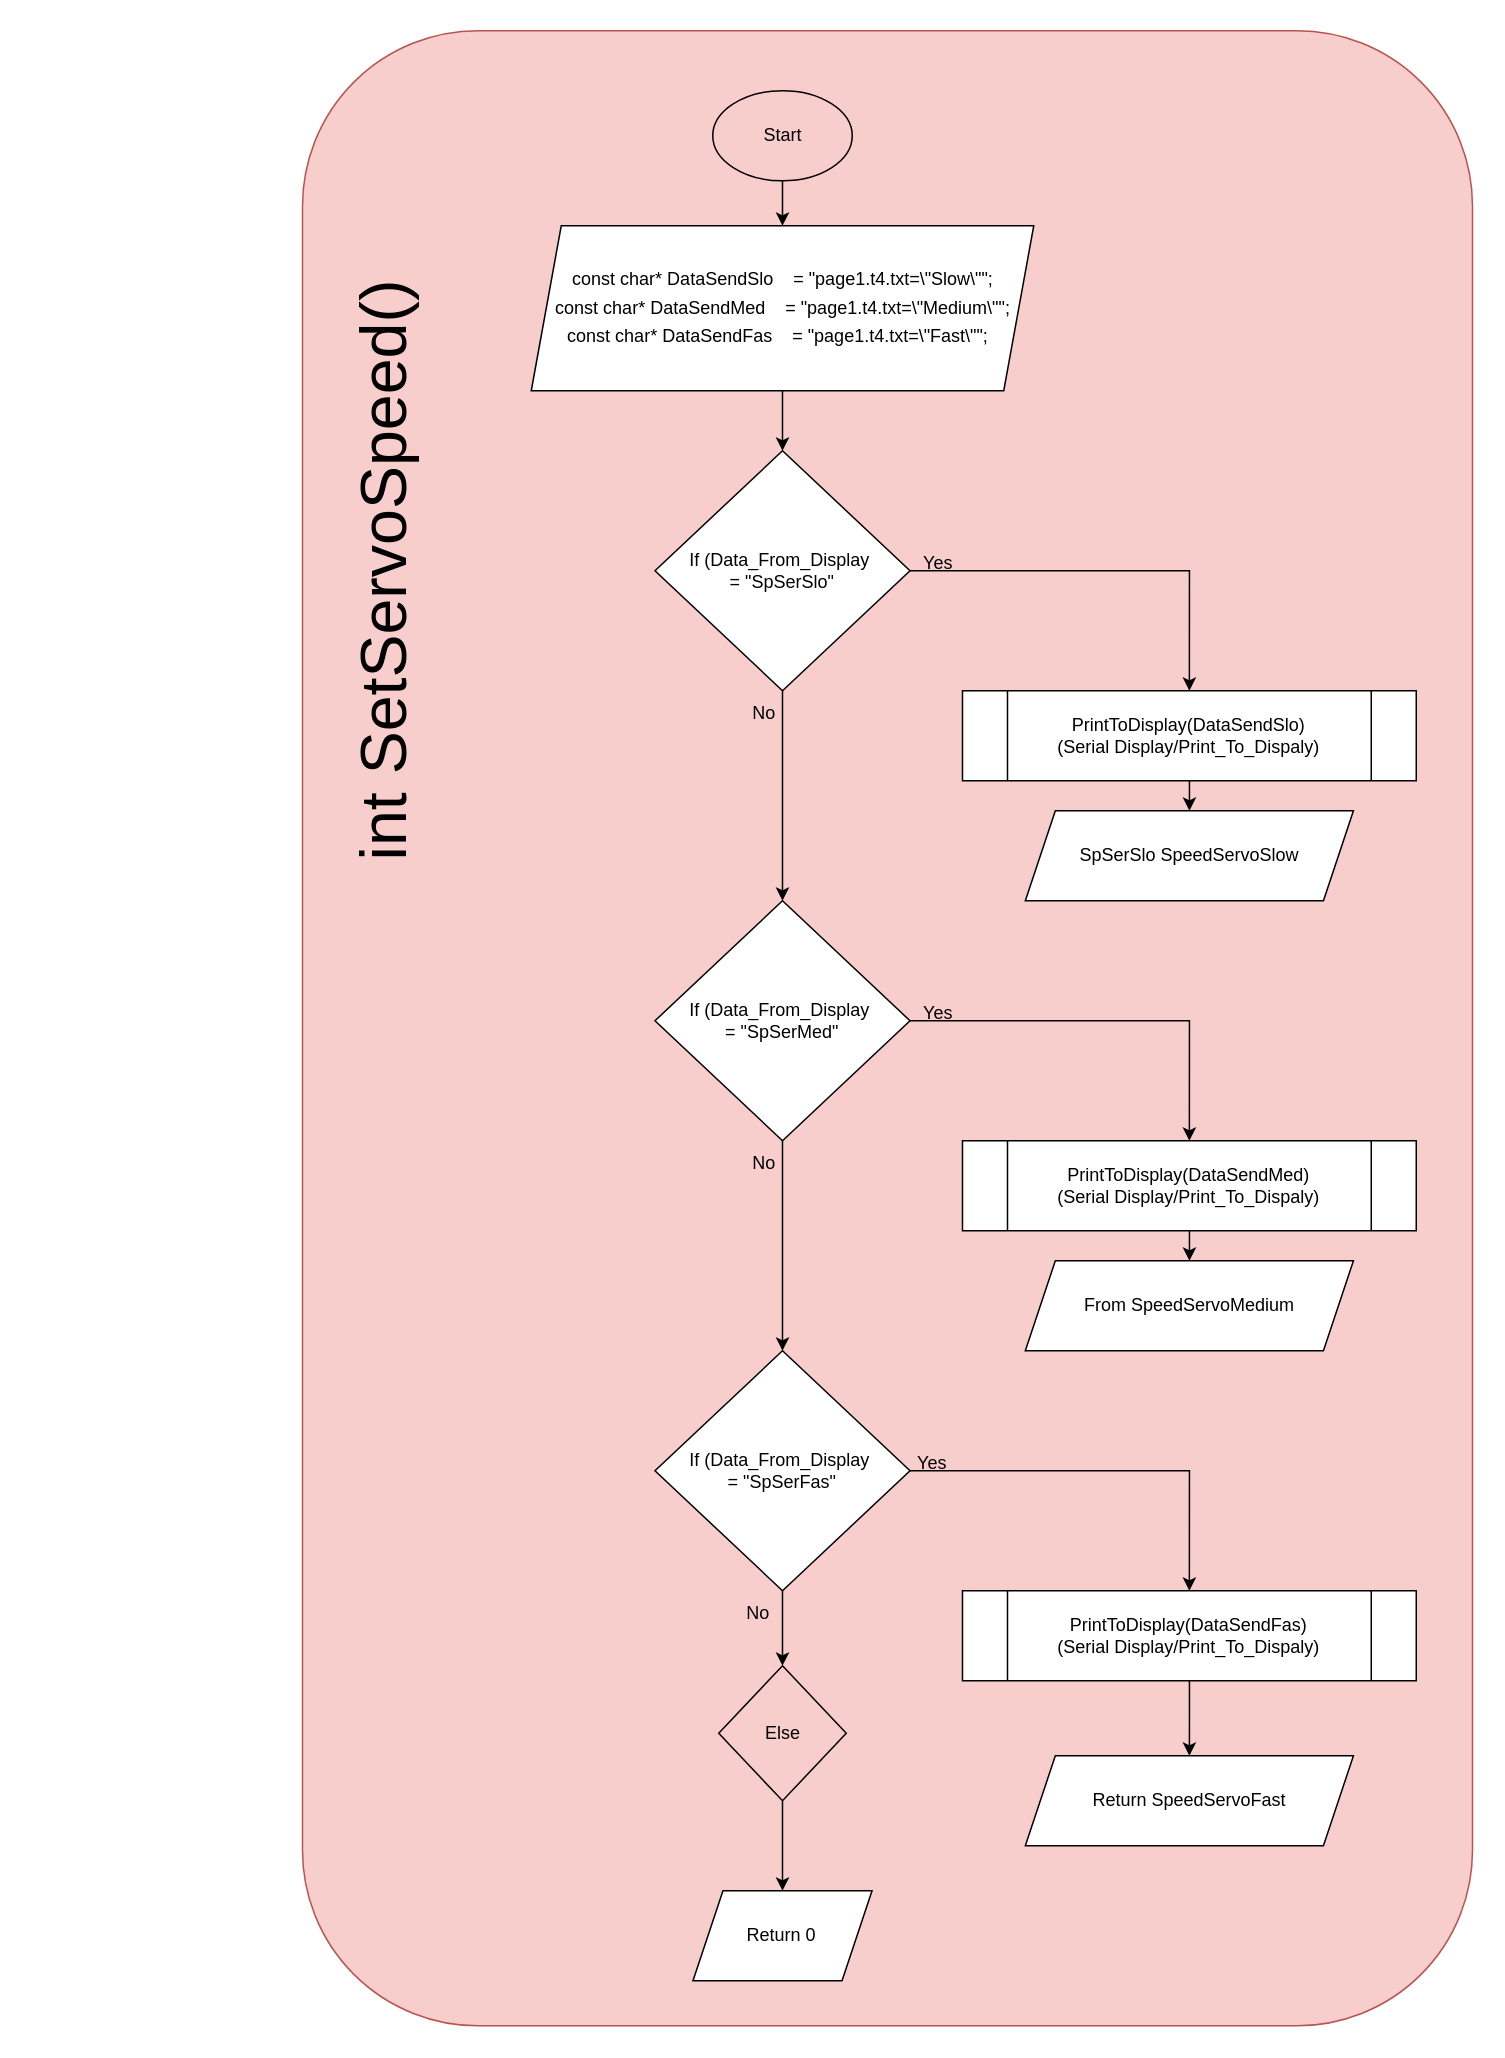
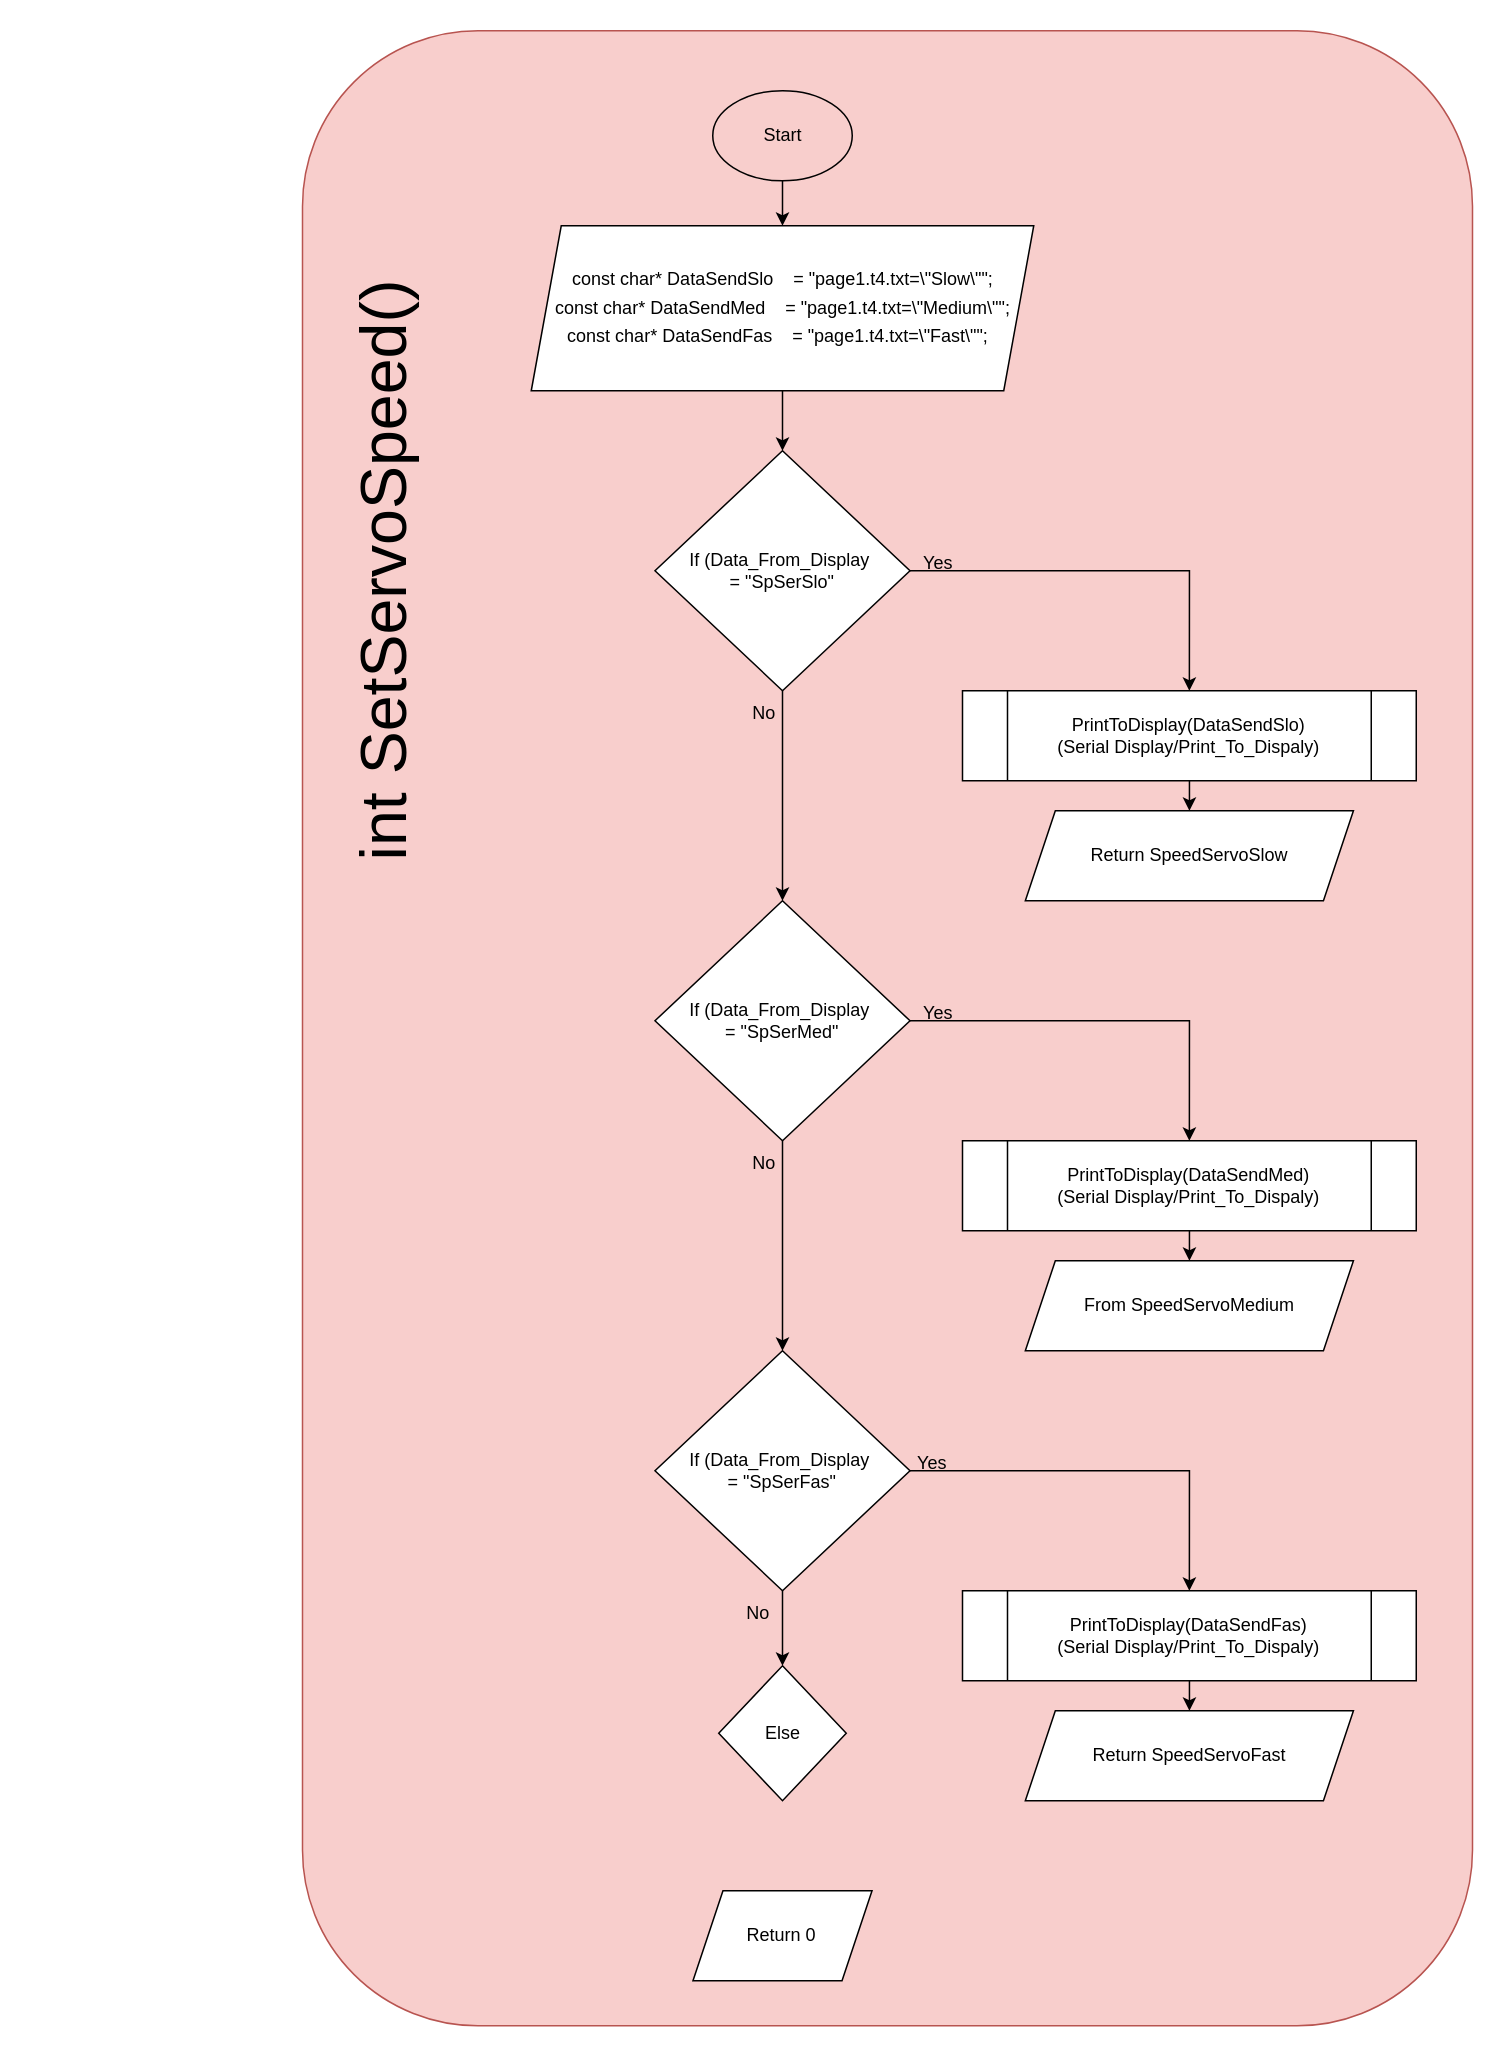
  <mxCell id="0" />
  <mxCell id="1" parent="0" />
  <mxCell id="2" value="" style="rounded=1;whiteSpace=wrap;html=1;fillColor=#f8cecc;strokeColor=#b85450;" vertex="1" parent="1"><mxGeometry x="201" y="20" width="780" height="1330" as="geometry" /></mxCell>
  <mxCell id="3" style="edgeStyle=orthogonalEdgeStyle;rounded=0;orthogonalLoop=1;jettySize=auto;html=1;entryX=0.5;entryY=0;entryDx=0;entryDy=0;" edge="1" parent="1" source="4" target="7"><mxGeometry relative="1" as="geometry" /></mxCell>
  <mxCell id="4" value="Start" style="ellipse;whiteSpace=wrap;html=1;fillColor=#f8cecc;" vertex="1" parent="1"><mxGeometry x="474.5" y="60" width="93" height="60" as="geometry" /></mxCell>
  <mxCell id="5" value="&lt;font style=&quot;font-size: 43px;&quot;&gt;int SetServoSpeed()&lt;/font&gt;" style="text;html=1;align=center;verticalAlign=middle;whiteSpace=wrap;rounded=0;rotation=-90;" vertex="1" parent="1"><mxGeometry x="20" y="340" width="471" height="80" as="geometry" /></mxCell>
  <mxCell id="6" value="" style="edgeStyle=orthogonalEdgeStyle;rounded=0;orthogonalLoop=1;jettySize=auto;html=1;" edge="1" parent="1" source="7" target="10"><mxGeometry relative="1" as="geometry" /></mxCell>
  <mxCell id="7" value="&lt;div style=&quot;&quot;&gt;&lt;div style=&quot;line-height: 19px; white-space: pre;&quot;&gt;&lt;div style=&quot;&quot;&gt;&lt;font style=&quot;font-size: 12px;&quot; face=&quot;Helvetica&quot;&gt;const char* DataSendSlo &amp;nbsp; &amp;nbsp;= &quot;page1.t4.txt=\&quot;Slow\&quot;&quot;;&lt;/font&gt;&lt;/div&gt;&lt;div style=&quot;&quot;&gt;&lt;span style=&quot;background-color: initial;&quot;&gt;const char* DataSendMed &amp;nbsp; &amp;nbsp;= &quot;page1.t4.txt=\&quot;Medium\&quot;&quot;;&lt;/span&gt;&lt;/div&gt;&lt;div style=&quot;&quot;&gt;&lt;span style=&quot;background-color: initial;&quot;&gt;const char* DataSendFas &amp;nbsp; &amp;nbsp;= &quot;page1.t4.txt=\&quot;Fast\&quot;&quot;; &amp;nbsp;&lt;/span&gt;&lt;/div&gt;&lt;/div&gt;&lt;/div&gt;" style="shape=parallelogram;perimeter=parallelogramPerimeter;whiteSpace=wrap;html=1;fixedSize=1;" vertex="1" parent="1"><mxGeometry x="353.5" y="150" width="335" height="110" as="geometry" /></mxCell>
  <mxCell id="8" style="edgeStyle=orthogonalEdgeStyle;rounded=0;orthogonalLoop=1;jettySize=auto;html=1;entryX=0.5;entryY=0;entryDx=0;entryDy=0;" edge="1" parent="1" source="10" target="12"><mxGeometry relative="1" as="geometry" /></mxCell>
  <mxCell id="9" style="edgeStyle=orthogonalEdgeStyle;rounded=0;orthogonalLoop=1;jettySize=auto;html=1;entryX=0.5;entryY=0;entryDx=0;entryDy=0;" edge="1" parent="1" source="10" target="16"><mxGeometry relative="1" as="geometry" /></mxCell>
  <mxCell id="10" value="If (Data_From_Display&amp;nbsp;&lt;div&gt;= &quot;SpSerSlo&quot;&lt;/div&gt;" style="rhombus;whiteSpace=wrap;html=1;" vertex="1" parent="1"><mxGeometry x="436" y="300" width="170" height="160" as="geometry" /></mxCell>
  <mxCell id="11" style="edgeStyle=orthogonalEdgeStyle;rounded=0;orthogonalLoop=1;jettySize=auto;html=1;entryX=0.5;entryY=0;entryDx=0;entryDy=0;" edge="1" parent="1" source="12" target="13"><mxGeometry relative="1" as="geometry" /></mxCell>
  <mxCell id="12" value="&lt;p style=&quot;line-height: 120%;&quot;&gt;&lt;/p&gt;&lt;div style=&quot;line-height: 120%; white-space: pre;&quot;&gt;&lt;span style=&quot;background-color: rgb(255, 255, 255);&quot;&gt;&lt;font style=&quot;font-size: 12px;&quot; face=&quot;Helvetica&quot;&gt;PrintToDisplay(DataSendSlo&lt;span style=&quot;&quot;&gt;)&lt;/span&gt;&lt;/font&gt;&lt;/span&gt;&lt;/div&gt;&lt;div style=&quot;line-height: 120%; white-space: pre;&quot;&gt;&lt;span style=&quot;background-color: rgb(255, 255, 255);&quot;&gt;(Serial Display/Print_To_Dispaly)&lt;/span&gt;&lt;/div&gt;&lt;p&gt;&lt;/p&gt;" style="shape=process;whiteSpace=wrap;html=1;backgroundOutline=1;" vertex="1" parent="1"><mxGeometry x="641" y="460" width="302.5" height="60" as="geometry" /></mxCell>
- <mxCell id="13" value="SpSerSlo SpeedServoSlow" style="shape=parallelogram;perimeter=parallelogramPerimeter;whiteSpace=wrap;html=1;fixedSize=1;" vertex="1" parent="1"><mxGeometry x="682.88" y="540" width="218.75" height="60" as="geometry" /></mxCell>
+ <mxCell id="13" value="Return SpeedServoSlow" style="shape=parallelogram;perimeter=parallelogramPerimeter;whiteSpace=wrap;html=1;fixedSize=1;" vertex="1" parent="1"><mxGeometry x="682.88" y="540" width="218.75" height="60" as="geometry" /></mxCell>
  <mxCell id="14" style="edgeStyle=orthogonalEdgeStyle;rounded=0;orthogonalLoop=1;jettySize=auto;html=1;entryX=0.5;entryY=0;entryDx=0;entryDy=0;" edge="1" parent="1" source="16" target="18"><mxGeometry relative="1" as="geometry" /></mxCell>
  <mxCell id="15" style="edgeStyle=orthogonalEdgeStyle;rounded=0;orthogonalLoop=1;jettySize=auto;html=1;entryX=0.5;entryY=0;entryDx=0;entryDy=0;" edge="1" parent="1" source="16" target="22"><mxGeometry relative="1" as="geometry" /></mxCell>
  <mxCell id="16" value="If (Data_From_Display&amp;nbsp;&lt;div&gt;= &quot;SpSerMed&quot;&lt;/div&gt;" style="rhombus;whiteSpace=wrap;html=1;" vertex="1" parent="1"><mxGeometry x="436" y="600" width="170" height="160" as="geometry" /></mxCell>
  <mxCell id="17" style="edgeStyle=orthogonalEdgeStyle;rounded=0;orthogonalLoop=1;jettySize=auto;html=1;entryX=0.5;entryY=0;entryDx=0;entryDy=0;" edge="1" parent="1" source="18" target="19"><mxGeometry relative="1" as="geometry" /></mxCell>
  <mxCell id="18" value="&lt;p style=&quot;line-height: 120%;&quot;&gt;&lt;/p&gt;&lt;div style=&quot;line-height: 120%; white-space: pre;&quot;&gt;&lt;span style=&quot;background-color: rgb(255, 255, 255);&quot;&gt;&lt;font style=&quot;font-size: 12px;&quot; face=&quot;Helvetica&quot;&gt;PrintToDisplay(DataSendMed&lt;span style=&quot;&quot;&gt;)&lt;/span&gt;&lt;/font&gt;&lt;/span&gt;&lt;/div&gt;&lt;div style=&quot;line-height: 120%; white-space: pre;&quot;&gt;&lt;span style=&quot;background-color: rgb(255, 255, 255);&quot;&gt;(Serial Display/Print_To_Dispaly)&lt;/span&gt;&lt;/div&gt;&lt;p&gt;&lt;/p&gt;" style="shape=process;whiteSpace=wrap;html=1;backgroundOutline=1;" vertex="1" parent="1"><mxGeometry x="641" y="760" width="302.5" height="60" as="geometry" /></mxCell>
  <mxCell id="19" value="From SpeedServoMedium" style="shape=parallelogram;perimeter=parallelogramPerimeter;whiteSpace=wrap;html=1;fixedSize=1;" vertex="1" parent="1"><mxGeometry x="682.88" y="840" width="218.75" height="60" as="geometry" /></mxCell>
  <mxCell id="20" style="edgeStyle=orthogonalEdgeStyle;rounded=0;orthogonalLoop=1;jettySize=auto;html=1;entryX=0.5;entryY=0;entryDx=0;entryDy=0;" edge="1" parent="1" source="22" target="24"><mxGeometry relative="1" as="geometry" /></mxCell>
  <mxCell id="21" style="edgeStyle=orthogonalEdgeStyle;rounded=0;orthogonalLoop=1;jettySize=auto;html=1;entryX=0.5;entryY=0;entryDx=0;entryDy=0;" edge="1" parent="1" source="22" target="27"><mxGeometry relative="1" as="geometry" /></mxCell>
  <mxCell id="22" value="If (Data_From_Display&amp;nbsp;&lt;div&gt;= &quot;SpSerFas&quot;&lt;/div&gt;" style="rhombus;whiteSpace=wrap;html=1;" vertex="1" parent="1"><mxGeometry x="436" y="900" width="170" height="160" as="geometry" /></mxCell>
  <mxCell id="23" style="edgeStyle=orthogonalEdgeStyle;rounded=0;orthogonalLoop=1;jettySize=auto;html=1;entryX=0.5;entryY=0;entryDx=0;entryDy=0;" edge="1" parent="1" source="24" target="25"><mxGeometry relative="1" as="geometry" /></mxCell>
  <mxCell id="24" value="&lt;p style=&quot;line-height: 120%;&quot;&gt;&lt;/p&gt;&lt;div style=&quot;line-height: 120%; white-space: pre;&quot;&gt;&lt;span style=&quot;background-color: rgb(255, 255, 255);&quot;&gt;&lt;font style=&quot;font-size: 12px;&quot; face=&quot;Helvetica&quot;&gt;PrintToDisplay(DataSendFas&lt;span style=&quot;&quot;&gt;)&lt;/span&gt;&lt;/font&gt;&lt;/span&gt;&lt;/div&gt;&lt;div style=&quot;line-height: 120%; white-space: pre;&quot;&gt;&lt;span style=&quot;background-color: rgb(255, 255, 255);&quot;&gt;(Serial Display/Print_To_Dispaly)&lt;/span&gt;&lt;/div&gt;&lt;p&gt;&lt;/p&gt;" style="shape=process;whiteSpace=wrap;html=1;backgroundOutline=1;" vertex="1" parent="1"><mxGeometry x="641" y="1060" width="302.5" height="60" as="geometry" /></mxCell>
- <mxCell id="25" value="Return SpeedServoFast" style="shape=parallelogram;perimeter=parallelogramPerimeter;whiteSpace=wrap;html=1;fixedSize=1;" vertex="1" parent="1"><mxGeometry x="682.88" y="1170" width="218.75" height="60" as="geometry" /></mxCell>
- <mxCell id="26" style="edgeStyle=orthogonalEdgeStyle;rounded=0;orthogonalLoop=1;jettySize=auto;html=1;" edge="1" parent="1" source="27" target="28"><mxGeometry relative="1" as="geometry" /></mxCell>
- <mxCell id="27" value="Else" style="rhombus;whiteSpace=wrap;html=1;fillColor=#f8cecc;" vertex="1" parent="1"><mxGeometry x="478.5" y="1110" width="85" height="90" as="geometry" /></mxCell>
+ <mxCell id="25" value="Return SpeedServoFast" style="shape=parallelogram;perimeter=parallelogramPerimeter;whiteSpace=wrap;html=1;fixedSize=1;" vertex="1" parent="1"><mxGeometry x="682.88" y="1140" width="218.75" height="60" as="geometry" /></mxCell>
+ <mxCell id="27" value="Else" style="rhombus;whiteSpace=wrap;html=1;" vertex="1" parent="1"><mxGeometry x="478.5" y="1110" width="85" height="90" as="geometry" /></mxCell>
  <mxCell id="28" value="Return 0" style="shape=parallelogram;perimeter=parallelogramPerimeter;whiteSpace=wrap;html=1;fixedSize=1;" vertex="1" parent="1"><mxGeometry x="461.31" y="1260" width="119.37" height="60" as="geometry" /></mxCell>
  <mxCell id="29" value="No" style="text;html=1;strokeColor=none;fillColor=none;align=center;verticalAlign=middle;whiteSpace=wrap;rounded=0;" vertex="1" parent="1"><mxGeometry x="474.5" y="1060" width="60" height="30" as="geometry" /></mxCell>
  <mxCell id="30" value="Yes" style="text;html=1;strokeColor=none;fillColor=none;align=center;verticalAlign=middle;whiteSpace=wrap;rounded=0;" vertex="1" parent="1"><mxGeometry x="591" y="960" width="60" height="30" as="geometry" /></mxCell>
  <mxCell id="31" value="No" style="text;html=1;strokeColor=none;fillColor=none;align=center;verticalAlign=middle;whiteSpace=wrap;rounded=0;" vertex="1" parent="1"><mxGeometry x="478.5" y="760" width="60" height="30" as="geometry" /></mxCell>
  <mxCell id="32" value="Yes" style="text;html=1;strokeColor=none;fillColor=none;align=center;verticalAlign=middle;whiteSpace=wrap;rounded=0;" vertex="1" parent="1"><mxGeometry x="595" y="660" width="60" height="30" as="geometry" /></mxCell>
  <mxCell id="33" value="No" style="text;html=1;strokeColor=none;fillColor=none;align=center;verticalAlign=middle;whiteSpace=wrap;rounded=0;" vertex="1" parent="1"><mxGeometry x="478.5" y="460" width="60" height="30" as="geometry" /></mxCell>
  <mxCell id="34" value="Yes" style="text;html=1;strokeColor=none;fillColor=none;align=center;verticalAlign=middle;whiteSpace=wrap;rounded=0;" vertex="1" parent="1"><mxGeometry x="595" y="360" width="60" height="30" as="geometry" /></mxCell>
